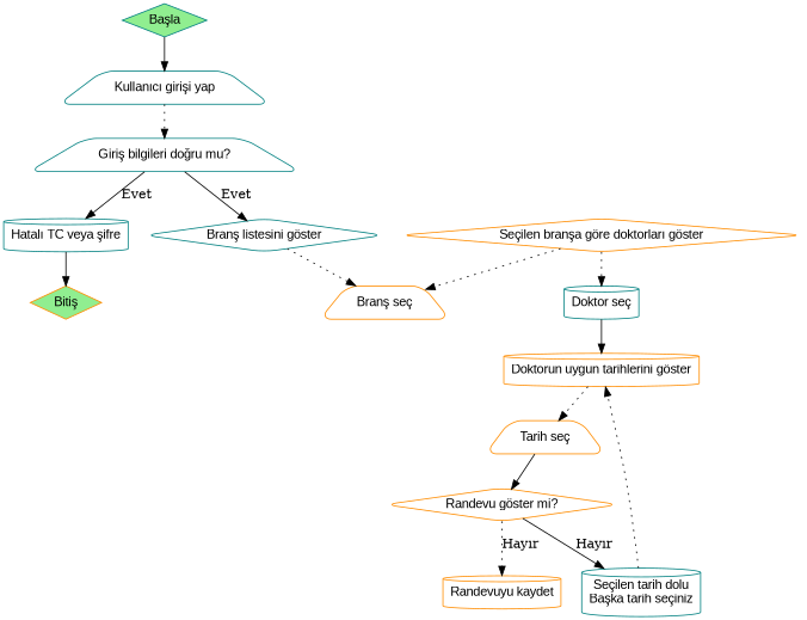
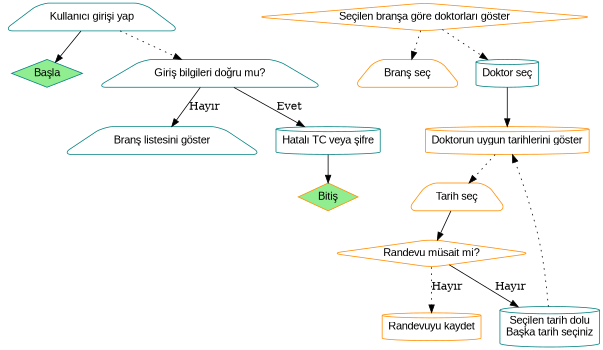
  digraph {
    rankdir=TB
    node [color=teal fontname=Arial shape=diamond style=rounded]
    edge [style=solid]
    n1 [fillcolor=lightgreen label="Başla" style=filled]
    n2 [label="Kullanıcı girişi yap" shape=trapezium]
    n3 [label="Giriş bilgileri doğru mu?" shape=trapezium]
-   n4 [label="Branş listesini göster"]
+   n4 [label="Branş listesini göster" shape=trapezium]
    n5 [label="Hatalı TC veya şifre" shape=cylinder]
    n6 [color=darkorange label="Branş seç" shape=trapezium]
    n7 [color=darkorange fillcolor=lightgreen label="Bitiş" style=filled]
    n8 [color=darkorange label="Seçilen branşa göre doktorları göster"]
    n9 [label="Doktor seç" shape=cylinder]
    n10 [color=darkorange label="Doktorun uygun tarihlerini göster" shape=cylinder]
    n11 [color=darkorange label="Tarih seç" shape=trapezium]
-   n12 [color=darkorange label="Randevu göster mi?"]
+   n12 [color=darkorange label="Randevu müsait mi?"]
    n13 [color=darkorange label="Randevuyu kaydet" shape=cylinder]
    n14 [label="Seçilen tarih dolu\nBaşka tarih seçiniz" shape=cylinder]
-   n1 -> n2
+   n2 -> n1
    n2 -> n3 [style=dotted]
-   n3 -> n4 [label=Evet]
+   n3 -> n4 [label="Hayır"]
    n3 -> n5 [label=Evet]
-   n4 -> n6 [style=dotted]
    n5 -> n7
    n8 -> n6 [style=dotted]
    n8 -> n9 [style=dotted]
    n9 -> n10
    n10 -> n11 [style=dotted]
    n11 -> n12
    n12 -> n13 [label="Hayır" style=dotted]
    n12 -> n14 [label="Hayır"]
    n14 -> n10 [style=dotted]
  }
